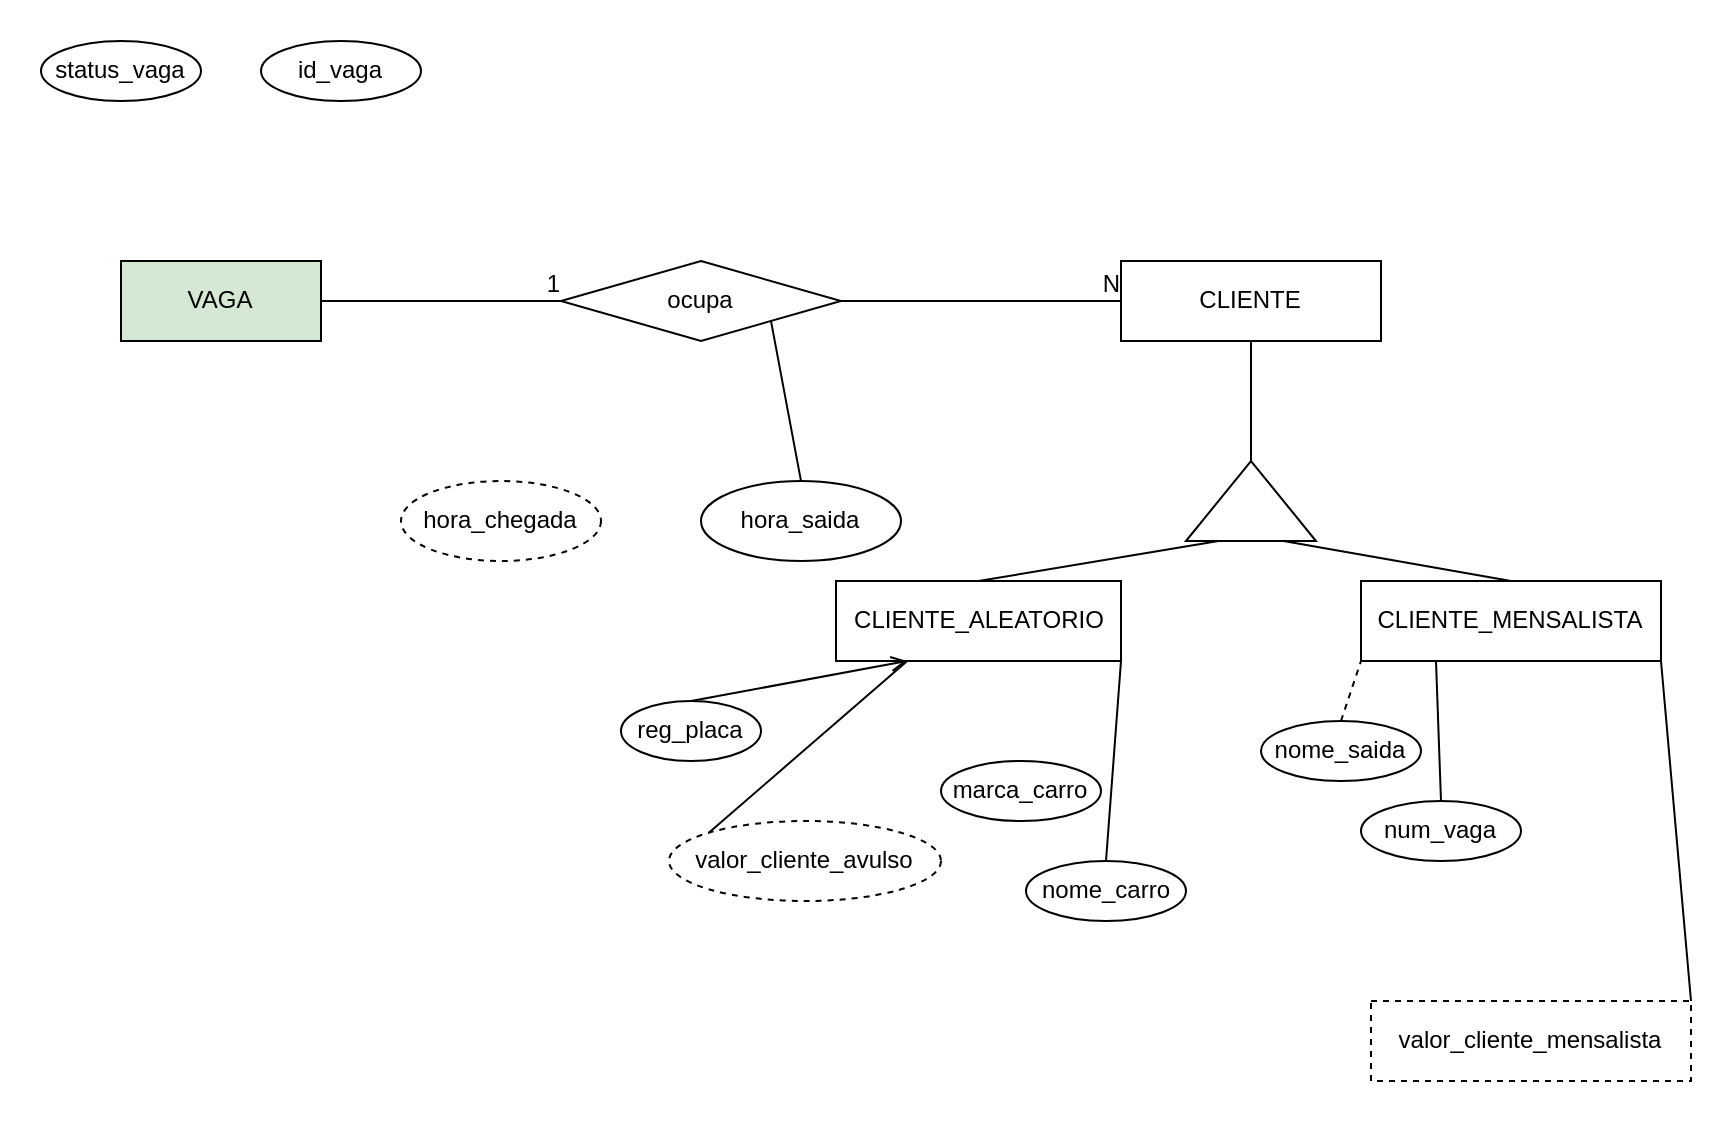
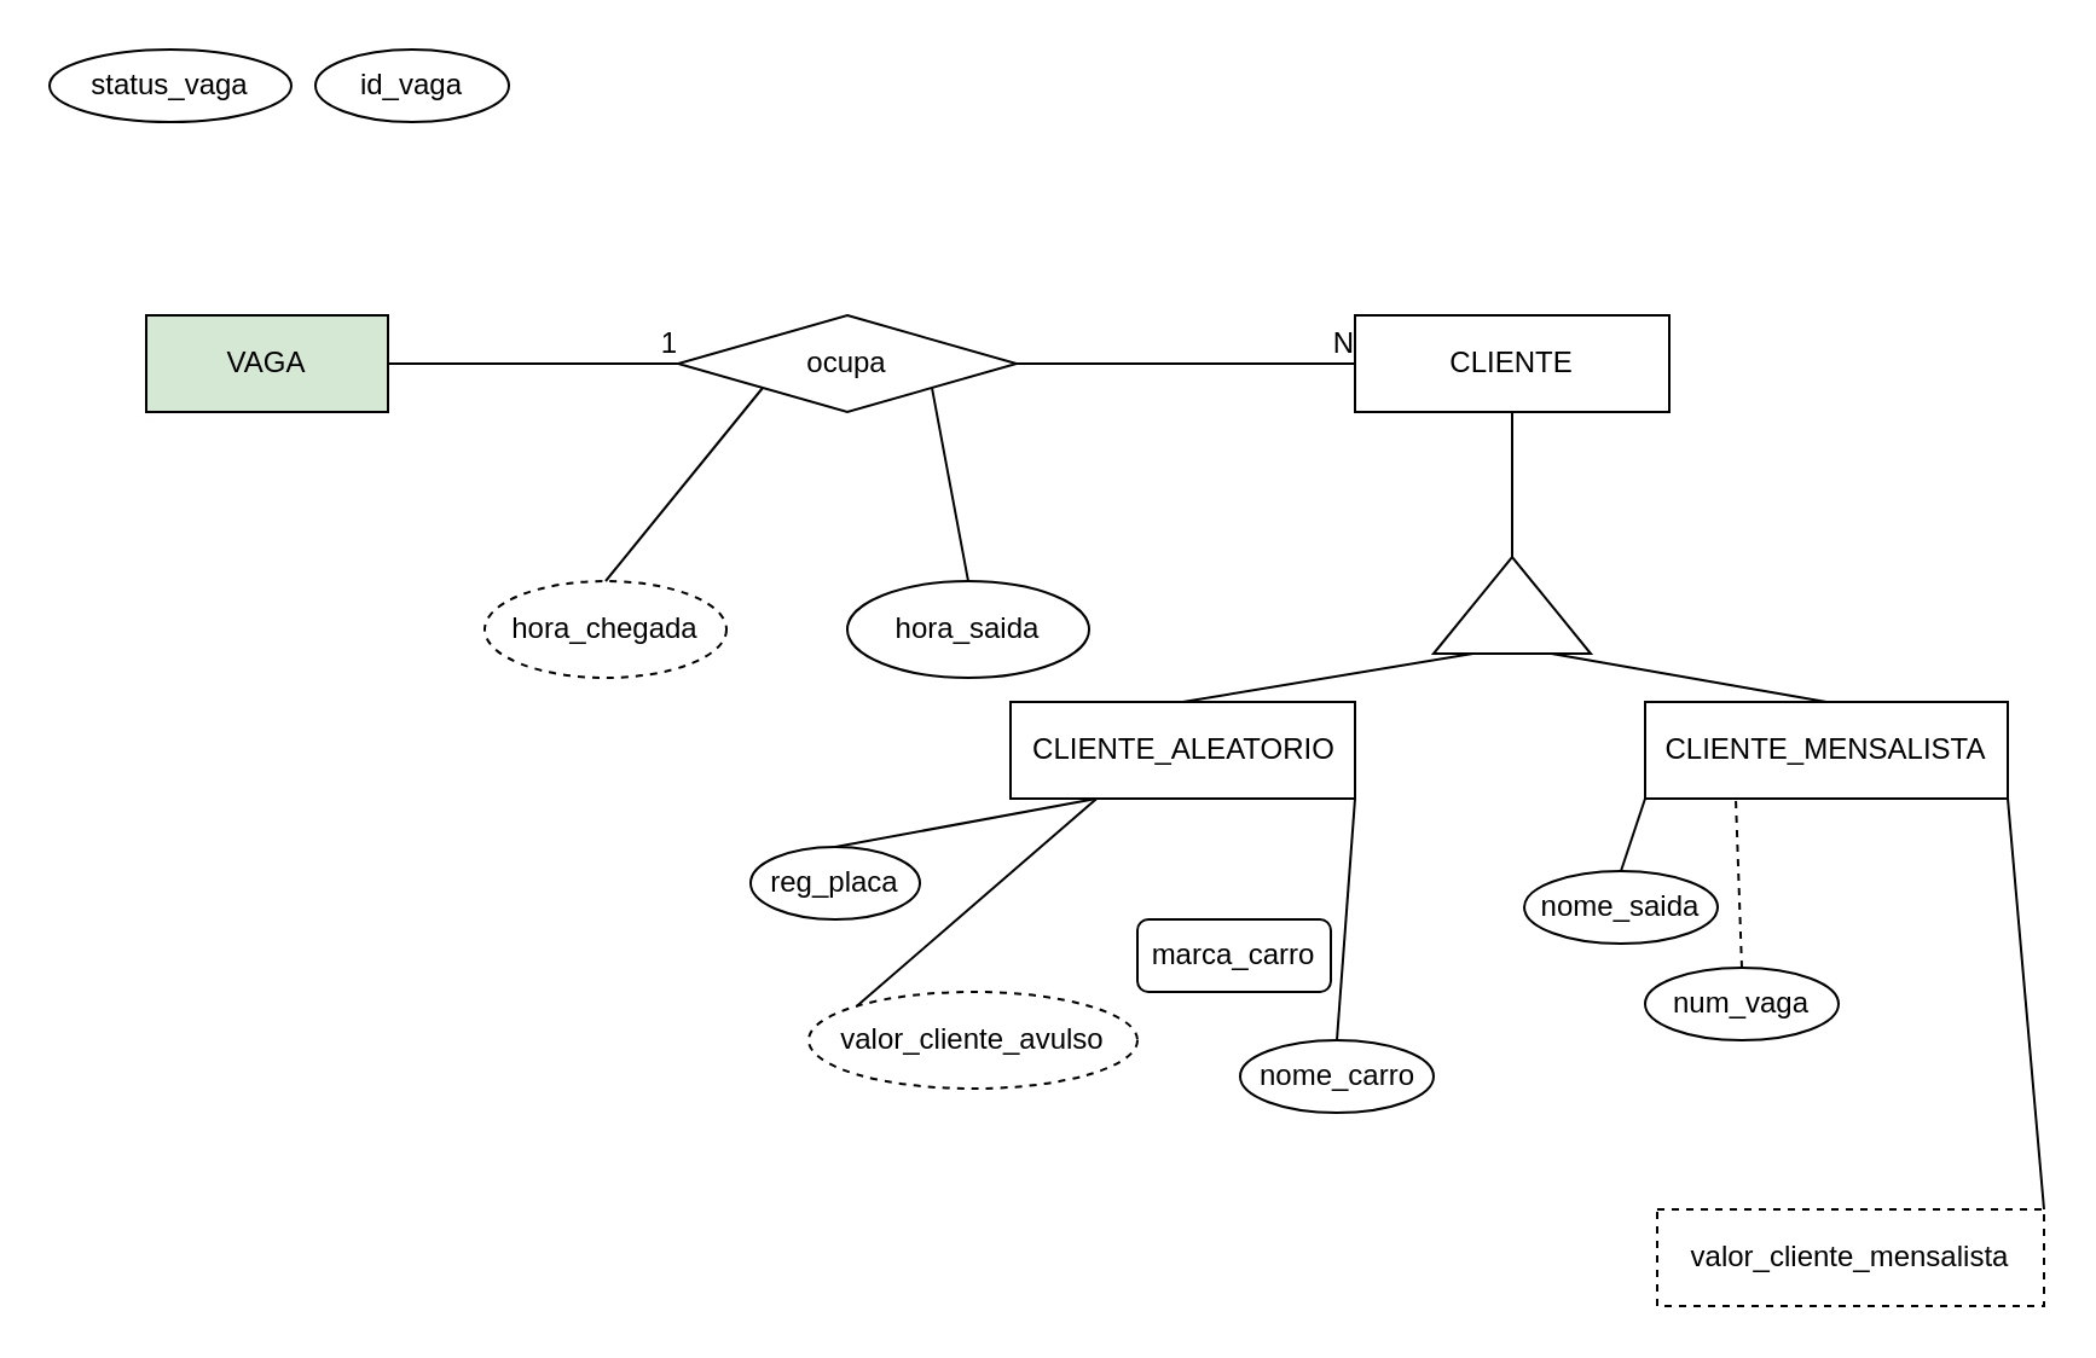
  <mxCell id="0" />
  <mxCell id="1" parent="0" />
  <mxCell id="2" value="VAGA" style="whiteSpace=wrap;html=1;align=center;fillColor=#d5e8d4;" vertex="1" parent="1"><mxGeometry x="60" y="130" width="100" height="40" as="geometry" /></mxCell>
  <mxCell id="3" value="id_vaga" style="ellipse;whiteSpace=wrap;html=1;align=center;" vertex="1" parent="1"><mxGeometry x="130" y="20" width="80" height="30" as="geometry" /></mxCell>
- <mxCell id="4" value="status_vaga" style="ellipse;whiteSpace=wrap;html=1;align=center;" vertex="1" parent="1"><mxGeometry y="20" width="80" height="30" as="geometry" x="20" /></mxCell>
+ <mxCell id="4" value="status_vaga" style="ellipse;whiteSpace=wrap;html=1;align=center;" vertex="1" parent="1"><mxGeometry x="20" y="20" width="100" height="30" as="geometry" /></mxCell>
  <mxCell id="5" value="ocupa" style="shape=rhombus;perimeter=rhombusPerimeter;whiteSpace=wrap;html=1;align=center;" vertex="1" parent="1"><mxGeometry x="280" y="130" width="140" height="40" as="geometry" /></mxCell>
  <mxCell id="6" value="" style="endArrow=none;html=1;rounded=0;exitX=1;exitY=0.5;exitDx=0;exitDy=0;entryX=0;entryY=0.5;entryDx=0;entryDy=0;" edge="1" parent="1" source="2" target="5"><mxGeometry relative="1" as="geometry"><mxPoint x="250" y="210" as="sourcePoint" /><mxPoint x="410" y="210" as="targetPoint" /><Array as="points" /></mxGeometry></mxCell>
  <mxCell id="7" value="1" style="resizable=0;html=1;align=right;verticalAlign=bottom;" connectable="0" vertex="1" parent="6"><mxGeometry x="1" relative="1" as="geometry" /></mxCell>
  <mxCell id="8" value="" style="endArrow=none;html=1;rounded=0;exitX=1;exitY=0.5;exitDx=0;exitDy=0;" edge="1" parent="1" source="5" target="10"><mxGeometry relative="1" as="geometry"><mxPoint x="480" y="210" as="sourcePoint" /><mxPoint x="550" y="150" as="targetPoint" /><Array as="points"><mxPoint x="480" y="150" /></Array></mxGeometry></mxCell>
  <mxCell id="9" value="N" style="resizable=0;html=1;align=right;verticalAlign=bottom;" connectable="0" vertex="1" parent="8"><mxGeometry x="1" relative="1" as="geometry" /></mxCell>
  <mxCell id="10" value="CLIENTE" style="whiteSpace=wrap;html=1;align=center;" vertex="1" parent="1"><mxGeometry x="560" y="130" width="130" height="40" as="geometry" /></mxCell>
  <mxCell id="11" value="" style="endArrow=none;html=1;rounded=0;entryX=0.5;entryY=1;entryDx=0;entryDy=0;exitX=1;exitY=0.5;exitDx=0;exitDy=0;" edge="1" parent="1" source="16" target="10"><mxGeometry relative="1" as="geometry"><mxPoint x="625" y="220" as="sourcePoint" /><mxPoint x="560" y="240" as="targetPoint" /></mxGeometry></mxCell>
  <mxCell id="12" value="hora_chegada" style="ellipse;whiteSpace=wrap;html=1;align=center;dashed=1;" vertex="1" parent="1"><mxGeometry x="200" y="240" width="100" height="40" as="geometry" /></mxCell>
  <mxCell id="13" value="hora_saida" style="ellipse;whiteSpace=wrap;html=1;align=center;" vertex="1" parent="1"><mxGeometry x="350" y="240" width="100" height="40" as="geometry" /></mxCell>
  <mxCell id="14" value="" style="endArrow=none;html=1;rounded=0;entryX=1;entryY=1;entryDx=0;entryDy=0;" edge="1" parent="1" target="5"><mxGeometry relative="1" as="geometry"><mxPoint x="400" y="240" as="sourcePoint" /><mxPoint x="560" y="240" as="targetPoint" /></mxGeometry></mxCell>
+ <mxCell id="15" value="" style="endArrow=none;html=1;rounded=0;entryX=0.5;entryY=0;entryDx=0;entryDy=0;exitX=0;exitY=1;exitDx=0;exitDy=0;" edge="1" parent="1" source="5" target="12"><mxGeometry relative="1" as="geometry"><mxPoint x="410" y="250" as="sourcePoint" /><mxPoint x="365" y="170" as="targetPoint" /></mxGeometry></mxCell>
  <mxCell id="16" value="" style="triangle;whiteSpace=wrap;html=1;direction=north;" vertex="1" parent="1"><mxGeometry x="592.5" y="230" width="65" height="40" as="geometry" /></mxCell>
  <mxCell id="17" value="CLIENTE_ALEATORIO" style="whiteSpace=wrap;html=1;align=center;" vertex="1" parent="1"><mxGeometry x="417.5" y="290" width="142.5" height="40" as="geometry" /></mxCell>
  <mxCell id="18" value="CLIENTE_MENSALISTA" style="whiteSpace=wrap;html=1;align=center;" vertex="1" parent="1"><mxGeometry x="680" y="290" width="150" height="40" as="geometry" /></mxCell>
  <mxCell id="19" value="" style="endArrow=none;html=1;rounded=0;exitX=0.5;exitY=0;exitDx=0;exitDy=0;entryX=0;entryY=0.25;entryDx=0;entryDy=0;" edge="1" parent="1" source="17" target="16"><mxGeometry relative="1" as="geometry"><mxPoint x="400" y="240" as="sourcePoint" /><mxPoint x="590" y="270" as="targetPoint" /></mxGeometry></mxCell>
  <mxCell id="20" value="" style="endArrow=none;html=1;rounded=0;exitX=0.5;exitY=0;exitDx=0;exitDy=0;entryX=0;entryY=0.75;entryDx=0;entryDy=0;" edge="1" parent="1" source="18" target="16"><mxGeometry relative="1" as="geometry"><mxPoint x="531.25" y="340" as="sourcePoint" /><mxPoint x="618.75" y="280" as="targetPoint" /></mxGeometry></mxCell>
  <mxCell id="21" value="reg_placa" style="ellipse;whiteSpace=wrap;html=1;align=center;" vertex="1" parent="1"><mxGeometry x="310" y="350" width="70" height="30" as="geometry" /></mxCell>
- <mxCell id="22" value="marca_carro" style="ellipse;whiteSpace=wrap;html=1;align=center;" vertex="1" parent="1"><mxGeometry x="470" y="380" width="80" height="30" as="geometry" /></mxCell>
+ <mxCell id="22" value="marca_carro" style="whiteSpace=wrap;html=1;align=center;rounded=1;" vertex="1" parent="1"><mxGeometry x="470" y="380" width="80" height="30" as="geometry" /></mxCell>
  <mxCell id="23" value="valor_cliente_avulso" style="ellipse;whiteSpace=wrap;html=1;align=center;dashed=1;" vertex="1" parent="1"><mxGeometry x="334" y="410" width="136" height="40" as="geometry" /></mxCell>
- <mxCell id="24" value="" style="endArrow=open;html=1;rounded=0;exitX=0.5;exitY=0;exitDx=0;exitDy=0;entryX=0.25;entryY=1;entryDx=0;entryDy=0;" edge="1" parent="1" source="21" target="17"><mxGeometry relative="1" as="geometry"><mxPoint x="531.25" y="340" as="sourcePoint" /><mxPoint x="609.062" y="280" as="targetPoint" /></mxGeometry></mxCell>
+ <mxCell id="24" value="" style="endArrow=none;html=1;rounded=0;exitX=0.5;exitY=0;exitDx=0;exitDy=0;entryX=0.25;entryY=1;entryDx=0;entryDy=0;" edge="1" parent="1" source="21" target="17"><mxGeometry relative="1" as="geometry"><mxPoint x="531.25" y="340" as="sourcePoint" /><mxPoint x="609.062" y="280" as="targetPoint" /></mxGeometry></mxCell>
  <mxCell id="25" value="nome_carro" style="ellipse;whiteSpace=wrap;html=1;align=center;" vertex="1" parent="1"><mxGeometry x="512.5" y="430" width="80" height="30" as="geometry" /></mxCell>
  <mxCell id="26" value="" style="endArrow=none;html=1;rounded=0;exitX=0.5;exitY=0;exitDx=0;exitDy=0;entryX=1;entryY=1;entryDx=0;entryDy=0;" edge="1" parent="1" source="25" target="17"><mxGeometry relative="1" as="geometry"><mxPoint x="540" y="460" as="sourcePoint" /><mxPoint x="566.875" y="380" as="targetPoint" /></mxGeometry></mxCell>
  <mxCell id="27" value="" style="endArrow=none;html=1;rounded=0;exitX=0;exitY=0;exitDx=0;exitDy=0;entryX=0.25;entryY=1;entryDx=0;entryDy=0;" edge="1" parent="1" source="23" target="17"><mxGeometry relative="1" as="geometry"><mxPoint x="540" y="420" as="sourcePoint" /><mxPoint x="566.875" y="380" as="targetPoint" /></mxGeometry></mxCell>
  <mxCell id="28" value="nome_saida" style="ellipse;whiteSpace=wrap;html=1;align=center;" vertex="1" parent="1"><mxGeometry x="630" y="360" width="80" height="30" as="geometry" /></mxCell>
  <mxCell id="29" value="num_vaga" style="ellipse;whiteSpace=wrap;html=1;align=center;" vertex="1" parent="1"><mxGeometry x="680" y="400" width="80" height="30" as="geometry" /></mxCell>
  <mxCell id="30" value="valor_cliente_mensalista" style="whiteSpace=wrap;html=1;align=center;dashed=1;rounded=0;" vertex="1" parent="1"><mxGeometry x="685" y="500" width="160" height="40" as="geometry" /></mxCell>
  <mxCell id="31" value="" style="endArrow=none;html=1;rounded=0;exitX=1;exitY=0;exitDx=0;exitDy=0;entryX=1;entryY=1;entryDx=0;entryDy=0;" edge="1" parent="1" source="30" target="18"><mxGeometry relative="1" as="geometry"><mxPoint x="562.5" y="440" as="sourcePoint" /><mxPoint x="570" y="340" as="targetPoint" /></mxGeometry></mxCell>
- <mxCell id="32" value="" style="endArrow=none;html=1;rounded=0;exitX=0.5;exitY=0;exitDx=0;exitDy=0;entryX=0;entryY=1;entryDx=0;entryDy=0;dashed=1;" edge="1" parent="1" source="28" target="18"><mxGeometry relative="1" as="geometry"><mxPoint x="831.569" y="515.858" as="sourcePoint" /><mxPoint x="840" y="340" as="targetPoint" /></mxGeometry></mxCell>
- <mxCell id="33" value="" style="endArrow=none;html=1;rounded=0;exitX=0.5;exitY=0;exitDx=0;exitDy=0;entryX=0.25;entryY=1;entryDx=0;entryDy=0;" edge="1" parent="1" source="29" target="18"><mxGeometry relative="1" as="geometry"><mxPoint x="831.569" y="515.858" as="sourcePoint" /><mxPoint x="840" y="340" as="targetPoint" /></mxGeometry></mxCell>
+ <mxCell id="32" value="" style="endArrow=none;html=1;rounded=0;exitX=0.5;exitY=0;exitDx=0;exitDy=0;entryX=0;entryY=1;entryDx=0;entryDy=0;" edge="1" parent="1" source="28" target="18"><mxGeometry relative="1" as="geometry"><mxPoint x="831.569" y="515.858" as="sourcePoint" /><mxPoint x="840" y="340" as="targetPoint" /></mxGeometry></mxCell>
+ <mxCell id="33" value="" style="endArrow=none;html=1;rounded=0;exitX=0.5;exitY=0;exitDx=0;exitDy=0;entryX=0.25;entryY=1;entryDx=0;entryDy=0;dashed=1;" edge="1" parent="1" source="29" target="18"><mxGeometry relative="1" as="geometry"><mxPoint x="831.569" y="515.858" as="sourcePoint" /><mxPoint x="840" y="340" as="targetPoint" /></mxGeometry></mxCell>
